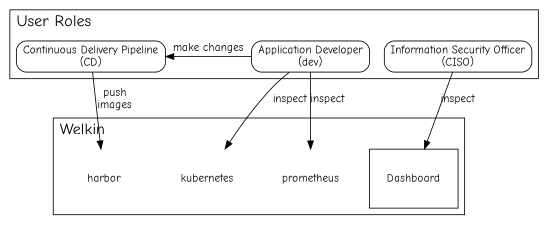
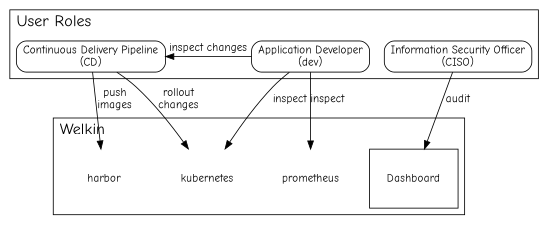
  digraph {
    compound=true
    fontname="Comic Neue"
    fontsize=20
    labeljust=l
    node [fontname="Comic Neue" shape=box fixedsize=true]
    edge [fontname="Comic Neue"]
    n1 [label="Continuous Delivery Pipeline\n(CD)" style=rounded width=1 fixedsize=""]
    n2 [label="Application Developer\n(dev)" style=rounded width=1 fixedsize=""]
    n3 [label="Information Security Officer\n(CISO)" style=rounded width=1 fixedsize=""]
    n4 [height=1 label=Dashboard width=1.5]
    kubernetes [height=1 shape=none width=1.5]
    prometheus [height=1 shape=none width=1.5]
    harbor [height=1 shape=none width=1.5]
    subgraph cluster_1 {
      label="User Roles"
      n1
      n2
      n3
    }
    subgraph cluster_2 {
      label=Welkin
      n4
      kubernetes
      prometheus
      harbor
    }
+   n1 -> kubernetes [label="rollout\nchanges"]
    n1 -> harbor [label="push\nimages"]
-   n2 -> n1 [constraint=false label="make changes"]
+   n2 -> n1 [constraint=false label="inspect changes"]
    n2 -> kubernetes [label=inspect]
    n2 -> prometheus [label=inspect]
-   n3 -> n4 [label=inspect]
+   n3 -> n4 [label=audit]
  }
